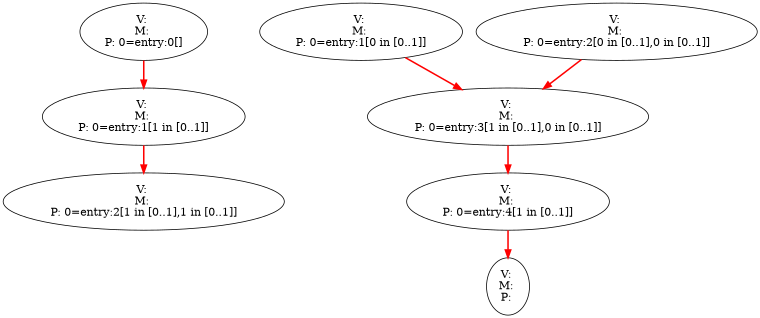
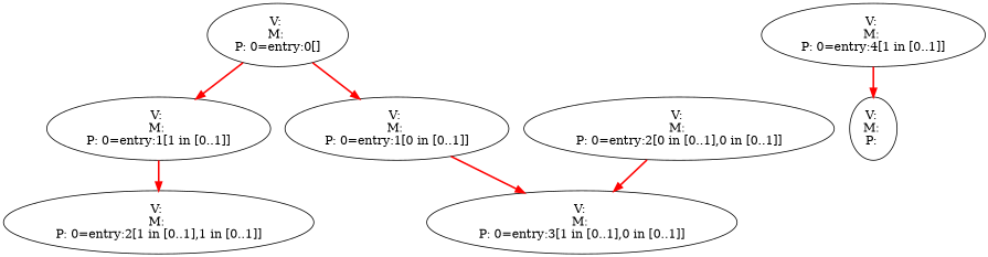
  digraph {
    edge [color=red style=bold weight=10]
    n1 [label="V: \nM: \nP: 0=entry:0[]"]
    n2 [label="V: \nM: \nP: 0=entry:1[1 in [0..1]]"]
    n3 [label="V: \nM: \nP: 0=entry:1[0 in [0..1]]"]
    n4 [label="V: \nM: \nP: 0=entry:2[1 in [0..1],1 in [0..1]]"]
    n5 [label="V: \nM: \nP: 0=entry:3[1 in [0..1],0 in [0..1]]"]
    n6 [label="V: \nM: \nP: 0=entry:2[0 in [0..1],0 in [0..1]]"]
    n7 [label="V: \nM: \nP: 0=entry:4[1 in [0..1]]"]
    n8 [label="V: \nM: \nP: "]
    n1 -> n2
+   n1 -> n3
    n2 -> n4
    n3 -> n5
-   n5 -> n7
    n6 -> n5
    n7 -> n8
  }
